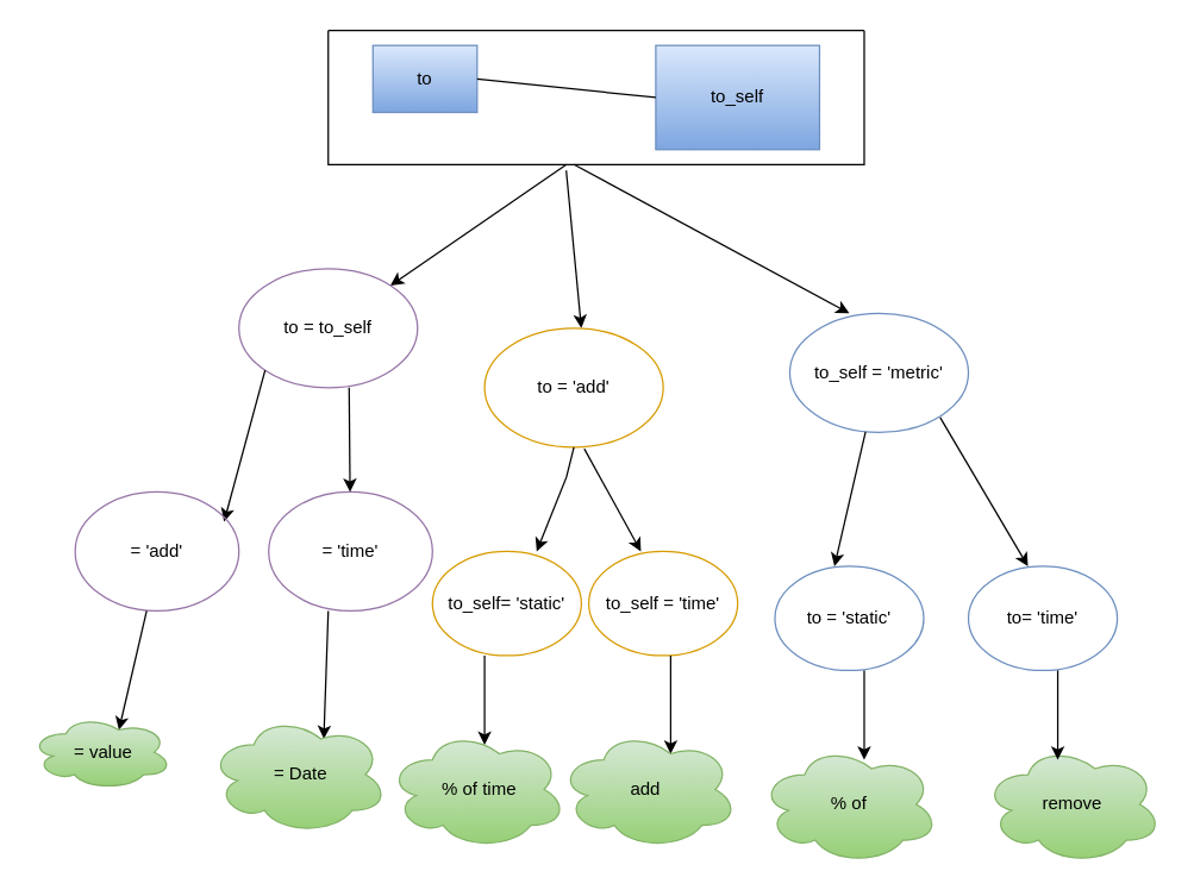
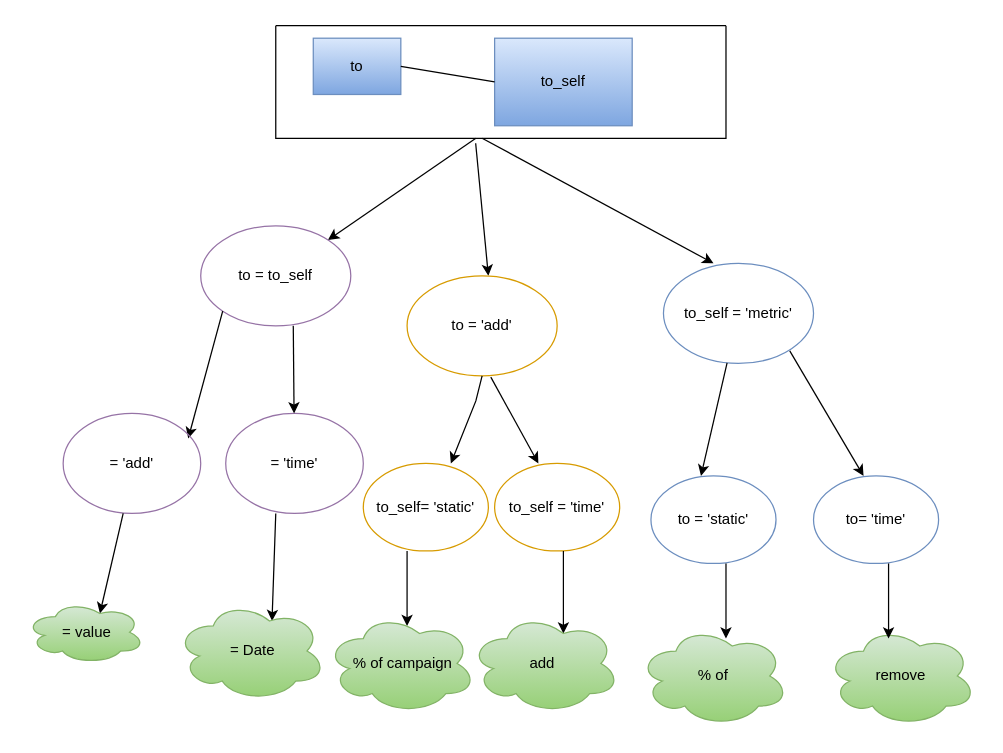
  <mxCell id="0" />
  <mxCell id="1" parent="0" />
  <mxCell id="2" value="" style="endArrow=classic;html=1;rounded=0;" edge="1" parent="1" target="7"><mxGeometry width="50" height="50" relative="1" as="geometry"><mxPoint x="380" y="110" as="sourcePoint" /><mxPoint x="220" y="220" as="targetPoint" /></mxGeometry></mxCell>
  <mxCell id="3" value="" style="swimlane;startSize=0;" vertex="1" parent="1"><mxGeometry x="220" y="20" width="360" height="90" as="geometry" /></mxCell>
  <mxCell id="4" value="to" style="rounded=0;whiteSpace=wrap;html=1;labelBackgroundColor=none;labelBorderColor=none;fillColor=#dae8fc;strokeColor=#6c8ebf;gradientColor=#7ea6e0;" vertex="1" parent="3"><mxGeometry x="30" y="10" width="70" height="45" as="geometry" /></mxCell>
- <mxCell id="5" value="to_self" style="rounded=0;whiteSpace=wrap;html=1;fillColor=#dae8fc;strokeColor=#6c8ebf;gradientColor=#7ea6e0;" vertex="1" parent="3"><mxGeometry x="220" y="10" width="110" height="70" as="geometry" /></mxCell>
+ <mxCell id="5" value="to_self" style="rounded=0;whiteSpace=wrap;html=1;fillColor=#dae8fc;strokeColor=#6c8ebf;gradientColor=#7ea6e0;" vertex="1" parent="3"><mxGeometry x="175" y="10" width="110" height="70" as="geometry" /></mxCell>
  <mxCell id="6" value="" style="endArrow=none;html=1;rounded=0;entryX=0;entryY=0.5;entryDx=0;entryDy=0;entryPerimeter=0;exitX=1;exitY=0.5;exitDx=0;exitDy=0;" edge="1" parent="3" source="4" target="5"><mxGeometry width="50" height="50" relative="1" as="geometry"><mxPoint x="130" y="50" as="sourcePoint" /><mxPoint x="180" as="targetPoint" /></mxGeometry></mxCell>
  <mxCell id="7" value="to = to_self" style="ellipse;whiteSpace=wrap;html=1;fillColor=none;strokeColor=#9673a6;" vertex="1" parent="1"><mxGeometry x="160" y="180" width="120" height="80" as="geometry" /></mxCell>
  <mxCell id="8" value="" style="endArrow=classic;html=1;rounded=0;exitX=0;exitY=1;exitDx=0;exitDy=0;" edge="1" parent="1" source="7"><mxGeometry width="50" height="50" relative="1" as="geometry"><mxPoint x="190" y="280" as="sourcePoint" /><mxPoint x="150" y="350" as="targetPoint" /><Array as="points" /></mxGeometry></mxCell>
  <mxCell id="9" value="&amp;nbsp;= 'add'&amp;nbsp;" style="ellipse;whiteSpace=wrap;html=1;fillColor=none;strokeColor=#9673a6;" vertex="1" parent="1"><mxGeometry x="50" y="330" width="110" height="80" as="geometry" /></mxCell>
  <mxCell id="10" value="&amp;nbsp;= 'time'&amp;nbsp;" style="ellipse;whiteSpace=wrap;html=1;fillColor=none;strokeColor=#9673a6;" vertex="1" parent="1"><mxGeometry x="180" y="330" width="110" height="80" as="geometry" /></mxCell>
  <mxCell id="11" value="" style="endArrow=classic;html=1;rounded=0;exitX=0;exitY=1;exitDx=0;exitDy=0;" edge="1" parent="1" target="10"><mxGeometry width="50" height="50" relative="1" as="geometry"><mxPoint x="234" y="260" as="sourcePoint" /><mxPoint x="206" y="362" as="targetPoint" /><Array as="points" /></mxGeometry></mxCell>
  <mxCell id="12" value="" style="endArrow=classic;html=1;rounded=0;exitX=0;exitY=1;exitDx=0;exitDy=0;entryX=0.625;entryY=0.2;entryDx=0;entryDy=0;entryPerimeter=0;" edge="1" parent="1" target="13"><mxGeometry width="50" height="50" relative="1" as="geometry"><mxPoint x="98" y="410" as="sourcePoint" /><mxPoint x="98" y="490" as="targetPoint" /><Array as="points" /></mxGeometry></mxCell>
  <mxCell id="13" value="&amp;nbsp;= value" style="ellipse;shape=cloud;whiteSpace=wrap;html=1;fillColor=#d5e8d4;strokeColor=#82b366;gradientColor=#97d077;" vertex="1" parent="1"><mxGeometry x="20" y="480" width="95" height="50" as="geometry" /></mxCell>
  <mxCell id="14" value="" style="endArrow=classic;html=1;rounded=0;exitX=0;exitY=1;exitDx=0;exitDy=0;entryX=0.625;entryY=0.2;entryDx=0;entryDy=0;entryPerimeter=0;" edge="1" parent="1"><mxGeometry width="50" height="50" relative="1" as="geometry"><mxPoint x="220" y="410" as="sourcePoint" /><mxPoint x="217" y="496" as="targetPoint" /><Array as="points" /></mxGeometry></mxCell>
  <mxCell id="15" value="&amp;nbsp;= Date" style="ellipse;shape=cloud;whiteSpace=wrap;html=1;fillColor=#d5e8d4;strokeColor=#82b366;gradientColor=#97d077;" vertex="1" parent="1"><mxGeometry x="140" y="480" width="120" height="80" as="geometry" /></mxCell>
  <mxCell id="16" value="" style="endArrow=classic;html=1;rounded=0;exitX=0.444;exitY=1.044;exitDx=0;exitDy=0;exitPerimeter=0;" edge="1" parent="1" source="3"><mxGeometry width="50" height="50" relative="1" as="geometry"><mxPoint x="418" y="130" as="sourcePoint" /><mxPoint x="390" y="220" as="targetPoint" /></mxGeometry></mxCell>
  <mxCell id="17" value="to = 'add'" style="ellipse;whiteSpace=wrap;html=1;fillColor=none;strokeColor=#d79b00;" vertex="1" parent="1"><mxGeometry x="325" y="220" width="120" height="80" as="geometry" /></mxCell>
  <mxCell id="18" value="" style="endArrow=classic;html=1;rounded=0;exitX=0.5;exitY=1;exitDx=0;exitDy=0;" edge="1" parent="1" source="17"><mxGeometry width="50" height="50" relative="1" as="geometry"><mxPoint x="320" y="350" as="sourcePoint" /><mxPoint x="360" y="370" as="targetPoint" /><Array as="points"><mxPoint x="380" y="320" /></Array></mxGeometry></mxCell>
  <mxCell id="19" value="to_self= 'static'" style="ellipse;whiteSpace=wrap;html=1;fillColor=none;strokeColor=#d79b00;" vertex="1" parent="1"><mxGeometry x="290" y="370" width="100" height="70" as="geometry" /></mxCell>
  <mxCell id="20" value="" style="endArrow=classic;html=1;rounded=0;exitX=0.558;exitY=1.013;exitDx=0;exitDy=0;exitPerimeter=0;" edge="1" parent="1" source="17"><mxGeometry width="50" height="50" relative="1" as="geometry"><mxPoint x="395" y="310" as="sourcePoint" /><mxPoint x="430" y="370" as="targetPoint" /><Array as="points" /></mxGeometry></mxCell>
  <mxCell id="21" value="to_self = 'time'" style="ellipse;whiteSpace=wrap;html=1;fillColor=none;strokeColor=#d79b00;" vertex="1" parent="1"><mxGeometry x="395" y="370" width="100" height="70" as="geometry" /></mxCell>
  <mxCell id="22" value="" style="endArrow=classic;html=1;rounded=0;" edge="1" parent="1"><mxGeometry width="50" height="50" relative="1" as="geometry"><mxPoint x="325" y="440" as="sourcePoint" /><mxPoint x="325" y="500" as="targetPoint" /><Array as="points" /></mxGeometry></mxCell>
- <mxCell id="23" value="&amp;nbsp;% of time" style="ellipse;shape=cloud;whiteSpace=wrap;html=1;fillColor=#d5e8d4;strokeColor=#82b366;gradientColor=#97d077;" vertex="1" parent="1"><mxGeometry x="260" y="490" width="120" height="80" as="geometry" /></mxCell>
+ <mxCell id="23" value="&amp;nbsp;% of campaign" style="ellipse;shape=cloud;whiteSpace=wrap;html=1;fillColor=#d5e8d4;strokeColor=#82b366;gradientColor=#97d077;" vertex="1" parent="1"><mxGeometry x="260" y="490" width="120" height="80" as="geometry" /></mxCell>
  <mxCell id="24" value="" style="endArrow=classic;html=1;rounded=0;entryX=0.625;entryY=0.2;entryDx=0;entryDy=0;entryPerimeter=0;" edge="1" parent="1" target="25"><mxGeometry width="50" height="50" relative="1" as="geometry"><mxPoint x="450" y="440" as="sourcePoint" /><mxPoint x="450" y="500" as="targetPoint" /><Array as="points" /></mxGeometry></mxCell>
  <mxCell id="25" value="add&amp;nbsp;" style="ellipse;shape=cloud;whiteSpace=wrap;html=1;fillColor=#d5e8d4;strokeColor=#82b366;gradientColor=#97d077;" vertex="1" parent="1"><mxGeometry x="375" y="490" width="120" height="80" as="geometry" /></mxCell>
  <mxCell id="26" value="" style="endArrow=classic;html=1;rounded=0;exitX=0.444;exitY=1.044;exitDx=0;exitDy=0;exitPerimeter=0;" edge="1" parent="1"><mxGeometry width="50" height="50" relative="1" as="geometry"><mxPoint x="385" y="110" as="sourcePoint" /><mxPoint x="570" y="210" as="targetPoint" /></mxGeometry></mxCell>
  <mxCell id="27" value="to_self = 'metric'" style="ellipse;whiteSpace=wrap;html=1;fillColor=none;strokeColor=#6c8ebf;" vertex="1" parent="1"><mxGeometry x="530" y="210" width="120" height="80" as="geometry" /></mxCell>
  <mxCell id="28" value="" style="endArrow=classic;html=1;rounded=0;" edge="1" parent="1" source="27"><mxGeometry width="50" height="50" relative="1" as="geometry"><mxPoint x="565" y="290" as="sourcePoint" /><mxPoint x="560" y="380" as="targetPoint" /><Array as="points" /></mxGeometry></mxCell>
  <mxCell id="29" value="to = 'static'" style="ellipse;whiteSpace=wrap;html=1;fillColor=none;strokeColor=#6c8ebf;" vertex="1" parent="1"><mxGeometry x="520" y="380" width="100" height="70" as="geometry" /></mxCell>
  <mxCell id="30" value="" style="endArrow=classic;html=1;rounded=0;" edge="1" parent="1"><mxGeometry width="50" height="50" relative="1" as="geometry"><mxPoint x="631" y="280" as="sourcePoint" /><mxPoint x="690" y="380" as="targetPoint" /><Array as="points" /></mxGeometry></mxCell>
  <mxCell id="31" value="to= 'time'" style="ellipse;whiteSpace=wrap;html=1;fillColor=none;strokeColor=#6c8ebf;" vertex="1" parent="1"><mxGeometry x="650" y="380" width="100" height="70" as="geometry" /></mxCell>
  <mxCell id="32" value="% of" style="ellipse;shape=cloud;whiteSpace=wrap;html=1;fillColor=#d5e8d4;strokeColor=#82b366;gradientColor=#97d077;" vertex="1" parent="1"><mxGeometry x="510" y="500" width="120" height="80" as="geometry" /></mxCell>
  <mxCell id="33" value="remove" style="ellipse;shape=cloud;whiteSpace=wrap;html=1;fillColor=#d5e8d4;strokeColor=#82b366;gradientColor=#97d077;" vertex="1" parent="1"><mxGeometry x="660" y="500" width="120" height="80" as="geometry" /></mxCell>
  <mxCell id="34" value="" style="endArrow=classic;html=1;rounded=0;" edge="1" parent="1"><mxGeometry width="50" height="50" relative="1" as="geometry"><mxPoint x="580" y="450" as="sourcePoint" /><mxPoint x="580" y="510" as="targetPoint" /><Array as="points"><mxPoint x="580" y="470" /></Array></mxGeometry></mxCell>
  <mxCell id="35" value="" style="endArrow=classic;html=1;rounded=0;" edge="1" parent="1"><mxGeometry width="50" height="50" relative="1" as="geometry"><mxPoint x="710" y="450" as="sourcePoint" /><mxPoint x="710" y="510" as="targetPoint" /><Array as="points"><mxPoint x="710" y="470" /></Array></mxGeometry></mxCell>
